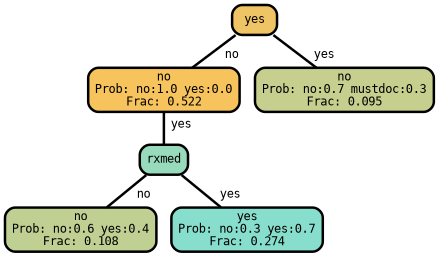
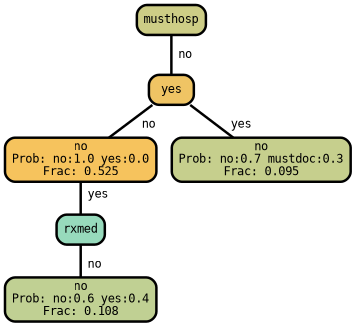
  graph {
    fontname="DejaVu Sans Mono"
    ranksep="0 equally"
    splines=straight
    node [color=black fontcolor=black fontname="DejaVu Sans Mono" penwidth=3 shape=box style="filled, rounded"]
    edge [color=black fontname="DejaVu Sans Mono" penwidth=3]
-   n1 [fillcolor="#f6c35d" label="no\nProb: no:1.0 yes:0.0\nFrac: 0.522"]
+   n1 [fillcolor="#f6c35d" label="no\nProb: no:1.0 yes:0.0\nFrac: 0.525"]
    n2 [fillcolor="#97dabc" label=rxmed]
    n3 [fillcolor="#efc464" label=yes]
    n4 [fillcolor="#c6cf8d" label="no\nProb: no:0.7 mustdoc:0.3\nFrac: 0.095"]
+   n5 [fillcolor="#cdcd86" label=musthosp]
    n6 [fillcolor="#c0d093" label="no\nProb: no:0.6 yes:0.4\nFrac: 0.108"]
-   n7 [fillcolor="#87decc" label="yes\nProb: no:0.3 yes:0.7\nFrac: 0.274"]
    subgraph sub_1 {
      rank=same
    }
    n1 -- n2 [label=" yes"]
    n2 -- n6 [label=" no"]
-   n2 -- n7 [label=" yes"]
    n3 -- n1 [label=" no"]
    n3 -- n4 [label=" yes"]
+   n5 -- n3 [label=" no"]
  }
